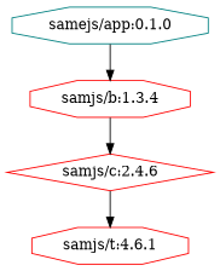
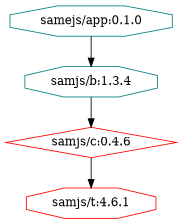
  digraph {
    node [color=teal shape=octagon]
    "samejs/app:0.1.0"
-   "samjs/b:1.3.4" [color=red]
-   "samjs/c:0.4.6" [color=red shape=diamond label="samjs/c:2.4.6"]
+   "samjs/b:1.3.4"
+   "samjs/c:0.4.6" [color=red shape=diamond]
    "samjs/t:4.6.1" [color=red]
    "samejs/app:0.1.0" -> "samjs/b:1.3.4"
    "samjs/b:1.3.4" -> "samjs/c:0.4.6"
    "samjs/c:0.4.6" -> "samjs/t:4.6.1"
  }
